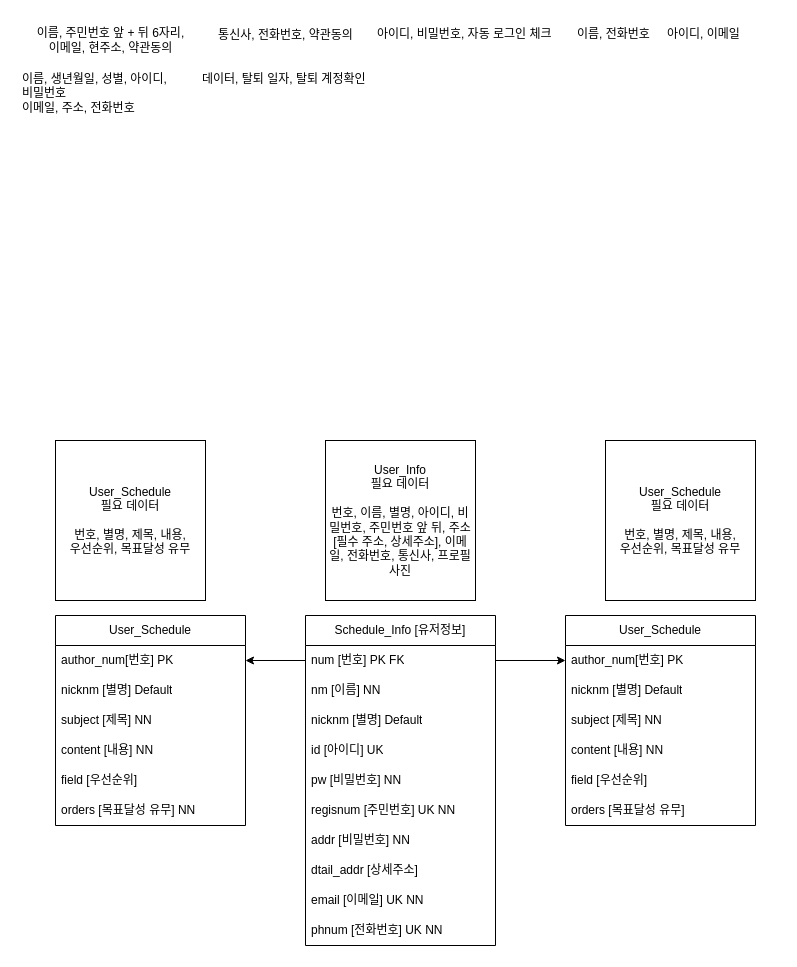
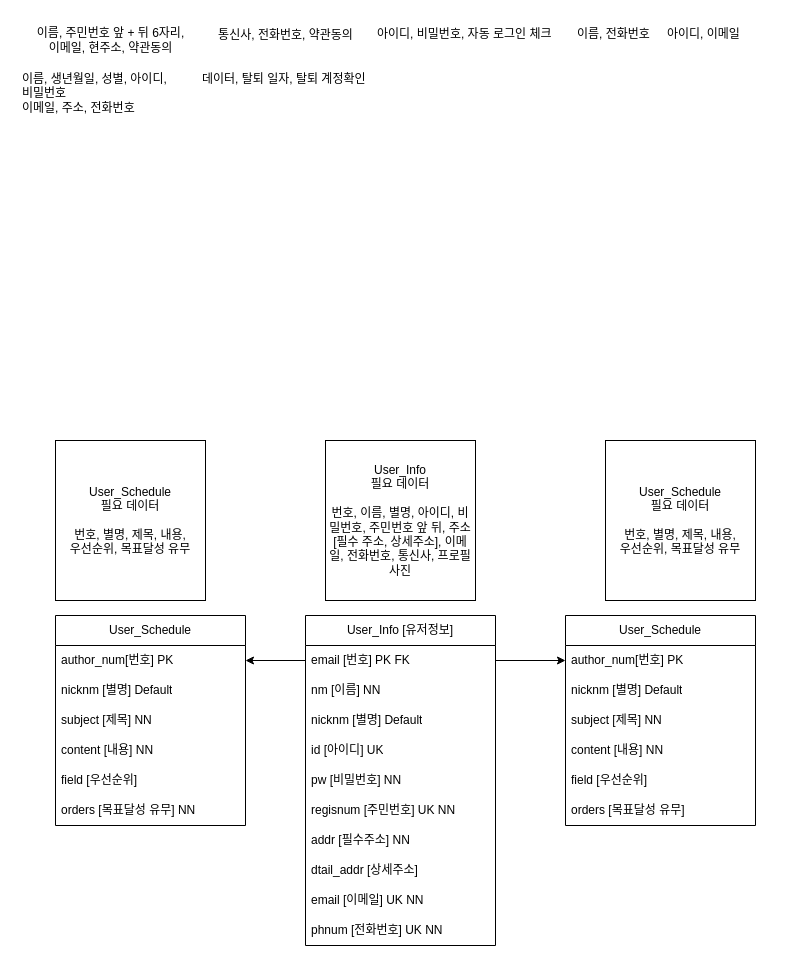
  <mxCell id="0" />
  <mxCell id="1" parent="0" />
- <mxCell id="2" value="Schedule_Info [유저정보]" style="swimlane;fontStyle=0;childLayout=stackLayout;horizontal=1;startSize=30;horizontalStack=0;resizeParent=1;resizeParentMax=0;resizeLast=0;collapsible=1;marginBottom=0;whiteSpace=wrap;html=1;movable=1;resizable=1;rotatable=1;deletable=1;editable=1;locked=0;connectable=1;" parent="1" vertex="1"><mxGeometry x="305" y="615" width="190" height="330" as="geometry" /></mxCell>
- <mxCell id="3" value="num [번호] PK FK" style="text;strokeColor=none;fillColor=none;align=left;verticalAlign=middle;spacingLeft=4;spacingRight=4;overflow=hidden;points=[[0,0.5],[1,0.5]];portConstraint=eastwest;rotatable=0;whiteSpace=wrap;html=1;" parent="2" vertex="1"><mxGeometry y="30" width="190" height="30" as="geometry" /></mxCell>
+ <mxCell id="2" value="User_Info [유저정보]" style="swimlane;fontStyle=0;childLayout=stackLayout;horizontal=1;startSize=30;horizontalStack=0;resizeParent=1;resizeParentMax=0;resizeLast=0;collapsible=1;marginBottom=0;whiteSpace=wrap;html=1;movable=1;resizable=1;rotatable=1;deletable=1;editable=1;locked=0;connectable=1;" parent="1" vertex="1"><mxGeometry x="305" y="615" width="190" height="330" as="geometry" /></mxCell>
+ <mxCell id="3" value="email [번호] PK FK" style="text;strokeColor=none;fillColor=none;align=left;verticalAlign=middle;spacingLeft=4;spacingRight=4;overflow=hidden;points=[[0,0.5],[1,0.5]];portConstraint=eastwest;rotatable=0;whiteSpace=wrap;html=1;" parent="2" vertex="1"><mxGeometry y="30" width="190" height="30" as="geometry" /></mxCell>
  <mxCell id="4" value="nm [이름] NN" style="text;strokeColor=none;fillColor=none;align=left;verticalAlign=middle;spacingLeft=4;spacingRight=4;overflow=hidden;points=[[0,0.5],[1,0.5]];portConstraint=eastwest;rotatable=0;whiteSpace=wrap;html=1;" parent="2" vertex="1"><mxGeometry y="60" width="190" height="30" as="geometry" /></mxCell>
  <mxCell id="5" value="nicknm [별명] Default" style="text;strokeColor=none;fillColor=none;align=left;verticalAlign=middle;spacingLeft=4;spacingRight=4;overflow=hidden;points=[[0,0.5],[1,0.5]];portConstraint=eastwest;rotatable=0;whiteSpace=wrap;html=1;" parent="2" vertex="1"><mxGeometry y="90" width="190" height="30" as="geometry" /></mxCell>
  <mxCell id="6" value="id [아이디] UK" style="text;strokeColor=none;fillColor=none;align=left;verticalAlign=middle;spacingLeft=4;spacingRight=4;overflow=hidden;points=[[0,0.5],[1,0.5]];portConstraint=eastwest;rotatable=0;whiteSpace=wrap;html=1;" parent="2" vertex="1"><mxGeometry y="120" width="190" height="30" as="geometry" /></mxCell>
  <mxCell id="7" value="pw&lt;span style=&quot;background-color: initial;&quot;&gt;&amp;nbsp;[비밀번호] NN&lt;/span&gt;" style="text;strokeColor=none;fillColor=none;align=left;verticalAlign=middle;spacingLeft=4;spacingRight=4;overflow=hidden;points=[[0,0.5],[1,0.5]];portConstraint=eastwest;rotatable=0;whiteSpace=wrap;html=1;" parent="2" vertex="1"><mxGeometry y="150" width="190" height="30" as="geometry" /></mxCell>
  <mxCell id="8" value="regisnum [주민번호] UK NN" style="text;strokeColor=none;fillColor=none;align=left;verticalAlign=middle;spacingLeft=4;spacingRight=4;overflow=hidden;points=[[0,0.5],[1,0.5]];portConstraint=eastwest;rotatable=0;whiteSpace=wrap;html=1;" parent="2" vertex="1"><mxGeometry y="180" width="190" height="30" as="geometry" /></mxCell>
- <mxCell id="9" value="addr [비밀번호] NN" style="text;strokeColor=none;fillColor=none;align=left;verticalAlign=middle;spacingLeft=4;spacingRight=4;overflow=hidden;points=[[0,0.5],[1,0.5]];portConstraint=eastwest;rotatable=0;whiteSpace=wrap;html=1;" parent="2" vertex="1"><mxGeometry y="210" width="190" height="30" as="geometry" /></mxCell>
+ <mxCell id="9" value="addr [필수주소] NN" style="text;strokeColor=none;fillColor=none;align=left;verticalAlign=middle;spacingLeft=4;spacingRight=4;overflow=hidden;points=[[0,0.5],[1,0.5]];portConstraint=eastwest;rotatable=0;whiteSpace=wrap;html=1;" parent="2" vertex="1"><mxGeometry y="210" width="190" height="30" as="geometry" /></mxCell>
  <mxCell id="10" value="dtail_addr [상세주소]" style="text;strokeColor=none;fillColor=none;align=left;verticalAlign=middle;spacingLeft=4;spacingRight=4;overflow=hidden;points=[[0,0.5],[1,0.5]];portConstraint=eastwest;rotatable=0;whiteSpace=wrap;html=1;" parent="2" vertex="1"><mxGeometry y="240" width="190" height="30" as="geometry" /></mxCell>
  <mxCell id="11" value="email [이메일] UK NN" style="text;strokeColor=none;fillColor=none;align=left;verticalAlign=middle;spacingLeft=4;spacingRight=4;overflow=hidden;points=[[0,0.5],[1,0.5]];portConstraint=eastwest;rotatable=0;whiteSpace=wrap;html=1;" parent="2" vertex="1"><mxGeometry y="270" width="190" height="30" as="geometry" /></mxCell>
  <mxCell id="12" value="phnum [전화번호] UK NN" style="text;strokeColor=none;fillColor=none;align=left;verticalAlign=middle;spacingLeft=4;spacingRight=4;overflow=hidden;points=[[0,0.5],[1,0.5]];portConstraint=eastwest;rotatable=0;whiteSpace=wrap;html=1;" parent="2" vertex="1"><mxGeometry y="300" width="190" height="30" as="geometry" /></mxCell>
  <mxCell id="13" value="&lt;div&gt;이름, 주민번호 앞 + 뒤 6자리,&lt;/div&gt;&lt;div&gt;이메일, 현주소, 약관동의&lt;/div&gt;" style="text;html=1;align=center;verticalAlign=middle;resizable=0;points=[];autosize=1;strokeColor=none;fillColor=none;" parent="1" vertex="1"><mxGeometry x="20" y="20" width="180" height="40" as="geometry" /></mxCell>
  <mxCell id="14" value="통신사, 전화번호, 약관동의" style="text;html=1;align=center;verticalAlign=middle;resizable=0;points=[];autosize=1;strokeColor=none;fillColor=none;" parent="1" vertex="1"><mxGeometry x="200" y="20" width="170" height="30" as="geometry" /></mxCell>
  <mxCell id="15" value="아이디, 비밀번호, 자동 로그인 체크" style="text;whiteSpace=wrap;" parent="1" vertex="1"><mxGeometry x="375" y="20" width="220" height="40" as="geometry" /></mxCell>
  <mxCell id="16" value="이름, 전화번호" style="text;whiteSpace=wrap;" parent="1" vertex="1"><mxGeometry x="575" y="20" width="110" height="40" as="geometry" /></mxCell>
  <mxCell id="17" value="아이디, 이메일" style="text;whiteSpace=wrap;" parent="1" vertex="1"><mxGeometry x="665" y="20" width="110" height="40" as="geometry" /></mxCell>
  <mxCell id="18" value="이름, 생년월일, 성별, 아이디,&#10;비밀번호&#10;이메일, 주소, 전화번호" style="text;whiteSpace=wrap;" parent="1" vertex="1"><mxGeometry x="20" y="65" width="190" height="70" as="geometry" /></mxCell>
  <mxCell id="19" value="데이터, 탈퇴 일자, 탈퇴 계정확인" style="text;whiteSpace=wrap;" parent="1" vertex="1"><mxGeometry x="200" y="65" width="220" height="40" as="geometry" /></mxCell>
  <mxCell id="20" value="User_Info&lt;br&gt;필요 데이터&lt;br&gt;&lt;br&gt;번호, 이름, 별명, 아이디, 비밀번호, 주민번호 앞 뒤, 주소[필수 주소, 상세주소], 이메일, 전화번호, 통신사, 프로필 사진" style="rounded=0;whiteSpace=wrap;html=1;" parent="1" vertex="1"><mxGeometry x="325" y="440" width="150" height="160" as="geometry" /></mxCell>
  <mxCell id="21" value="User_Schedule" style="swimlane;fontStyle=0;childLayout=stackLayout;horizontal=1;startSize=30;horizontalStack=0;resizeParent=1;resizeParentMax=0;resizeLast=0;collapsible=1;marginBottom=0;whiteSpace=wrap;html=1;movable=1;resizable=1;rotatable=1;deletable=1;editable=1;locked=0;connectable=1;" parent="1" vertex="1"><mxGeometry x="55" y="615" width="190" height="210" as="geometry" /></mxCell>
  <mxCell id="22" value="author_num[번호] PK" style="text;strokeColor=none;fillColor=none;align=left;verticalAlign=middle;spacingLeft=4;spacingRight=4;overflow=hidden;points=[[0,0.5],[1,0.5]];portConstraint=eastwest;rotatable=0;whiteSpace=wrap;html=1;" parent="21" vertex="1"><mxGeometry y="30" width="190" height="30" as="geometry" /></mxCell>
  <mxCell id="23" value="nicknm [별명] Default" style="text;strokeColor=none;fillColor=none;align=left;verticalAlign=middle;spacingLeft=4;spacingRight=4;overflow=hidden;points=[[0,0.5],[1,0.5]];portConstraint=eastwest;rotatable=0;whiteSpace=wrap;html=1;" parent="21" vertex="1"><mxGeometry y="60" width="190" height="30" as="geometry" /></mxCell>
  <mxCell id="24" value="subject [제목] NN" style="text;strokeColor=none;fillColor=none;align=left;verticalAlign=middle;spacingLeft=4;spacingRight=4;overflow=hidden;points=[[0,0.5],[1,0.5]];portConstraint=eastwest;rotatable=0;whiteSpace=wrap;html=1;" parent="21" vertex="1"><mxGeometry y="90" width="190" height="30" as="geometry" /></mxCell>
  <mxCell id="25" value="content [내용] NN" style="text;strokeColor=none;fillColor=none;align=left;verticalAlign=middle;spacingLeft=4;spacingRight=4;overflow=hidden;points=[[0,0.5],[1,0.5]];portConstraint=eastwest;rotatable=0;whiteSpace=wrap;html=1;" parent="21" vertex="1"><mxGeometry y="120" width="190" height="30" as="geometry" /></mxCell>
  <mxCell id="26" value="field [우선순위]" style="text;strokeColor=none;fillColor=none;align=left;verticalAlign=middle;spacingLeft=4;spacingRight=4;overflow=hidden;points=[[0,0.5],[1,0.5]];portConstraint=eastwest;rotatable=0;whiteSpace=wrap;html=1;" parent="21" vertex="1"><mxGeometry y="150" width="190" height="30" as="geometry" /></mxCell>
  <mxCell id="27" value="orders [목표달성 유무] NN" style="text;strokeColor=none;fillColor=none;align=left;verticalAlign=middle;spacingLeft=4;spacingRight=4;overflow=hidden;points=[[0,0.5],[1,0.5]];portConstraint=eastwest;rotatable=0;whiteSpace=wrap;html=1;" vertex="1" parent="21"><mxGeometry y="180" width="190" height="30" as="geometry" /></mxCell>
  <mxCell id="28" style="edgeStyle=orthogonalEdgeStyle;rounded=0;orthogonalLoop=1;jettySize=auto;html=1;exitX=0;exitY=0.5;exitDx=0;exitDy=0;" parent="1" source="3" target="22" edge="1"><mxGeometry relative="1" as="geometry" /></mxCell>
  <mxCell id="29" value="User_Schedule" style="swimlane;fontStyle=0;childLayout=stackLayout;horizontal=1;startSize=30;horizontalStack=0;resizeParent=1;resizeParentMax=0;resizeLast=0;collapsible=1;marginBottom=0;whiteSpace=wrap;html=1;movable=1;resizable=1;rotatable=1;deletable=1;editable=1;locked=0;connectable=1;" vertex="1" parent="1"><mxGeometry x="565" y="615" width="190" height="210" as="geometry" /></mxCell>
  <mxCell id="30" value="author_num[번호] PK" style="text;strokeColor=none;fillColor=none;align=left;verticalAlign=middle;spacingLeft=4;spacingRight=4;overflow=hidden;points=[[0,0.5],[1,0.5]];portConstraint=eastwest;rotatable=0;whiteSpace=wrap;html=1;" vertex="1" parent="29"><mxGeometry y="30" width="190" height="30" as="geometry" /></mxCell>
  <mxCell id="31" value="nicknm [별명] Default" style="text;strokeColor=none;fillColor=none;align=left;verticalAlign=middle;spacingLeft=4;spacingRight=4;overflow=hidden;points=[[0,0.5],[1,0.5]];portConstraint=eastwest;rotatable=0;whiteSpace=wrap;html=1;" vertex="1" parent="29"><mxGeometry y="60" width="190" height="30" as="geometry" /></mxCell>
  <mxCell id="32" value="subject [제목] NN" style="text;strokeColor=none;fillColor=none;align=left;verticalAlign=middle;spacingLeft=4;spacingRight=4;overflow=hidden;points=[[0,0.5],[1,0.5]];portConstraint=eastwest;rotatable=0;whiteSpace=wrap;html=1;" vertex="1" parent="29"><mxGeometry y="90" width="190" height="30" as="geometry" /></mxCell>
  <mxCell id="33" value="content [내용] NN" style="text;strokeColor=none;fillColor=none;align=left;verticalAlign=middle;spacingLeft=4;spacingRight=4;overflow=hidden;points=[[0,0.5],[1,0.5]];portConstraint=eastwest;rotatable=0;whiteSpace=wrap;html=1;" vertex="1" parent="29"><mxGeometry y="120" width="190" height="30" as="geometry" /></mxCell>
  <mxCell id="34" value="field [우선순위]" style="text;strokeColor=none;fillColor=none;align=left;verticalAlign=middle;spacingLeft=4;spacingRight=4;overflow=hidden;points=[[0,0.5],[1,0.5]];portConstraint=eastwest;rotatable=0;whiteSpace=wrap;html=1;" vertex="1" parent="29"><mxGeometry y="150" width="190" height="30" as="geometry" /></mxCell>
  <mxCell id="35" value="orders [목표달성 유무]" style="text;strokeColor=none;fillColor=none;align=left;verticalAlign=middle;spacingLeft=4;spacingRight=4;overflow=hidden;points=[[0,0.5],[1,0.5]];portConstraint=eastwest;rotatable=0;whiteSpace=wrap;html=1;" vertex="1" parent="29"><mxGeometry y="180" width="190" height="30" as="geometry" /></mxCell>
  <mxCell id="36" style="edgeStyle=orthogonalEdgeStyle;rounded=0;orthogonalLoop=1;jettySize=auto;html=1;exitX=1;exitY=0.5;exitDx=0;exitDy=0;" edge="1" parent="1" source="3" target="30"><mxGeometry relative="1" as="geometry" /></mxCell>
  <mxCell id="37" value="User_Schedule&lt;br&gt;필요 데이터&lt;br&gt;&lt;br&gt;번호, 별명, 제목, 내용,&lt;div&gt;우선순위, 목표달성 유무&lt;/div&gt;" style="rounded=0;whiteSpace=wrap;html=1;" vertex="1" parent="1"><mxGeometry x="55" y="440" width="150" height="160" as="geometry" /></mxCell>
  <mxCell id="38" value="User_Schedule&lt;br&gt;필요 데이터&lt;br&gt;&lt;br&gt;번호, 별명, 제목, 내용,&lt;div&gt;우선순위, 목표달성 유무&lt;/div&gt;" style="rounded=0;whiteSpace=wrap;html=1;" vertex="1" parent="1"><mxGeometry x="605" y="440" width="150" height="160" as="geometry" /></mxCell>
